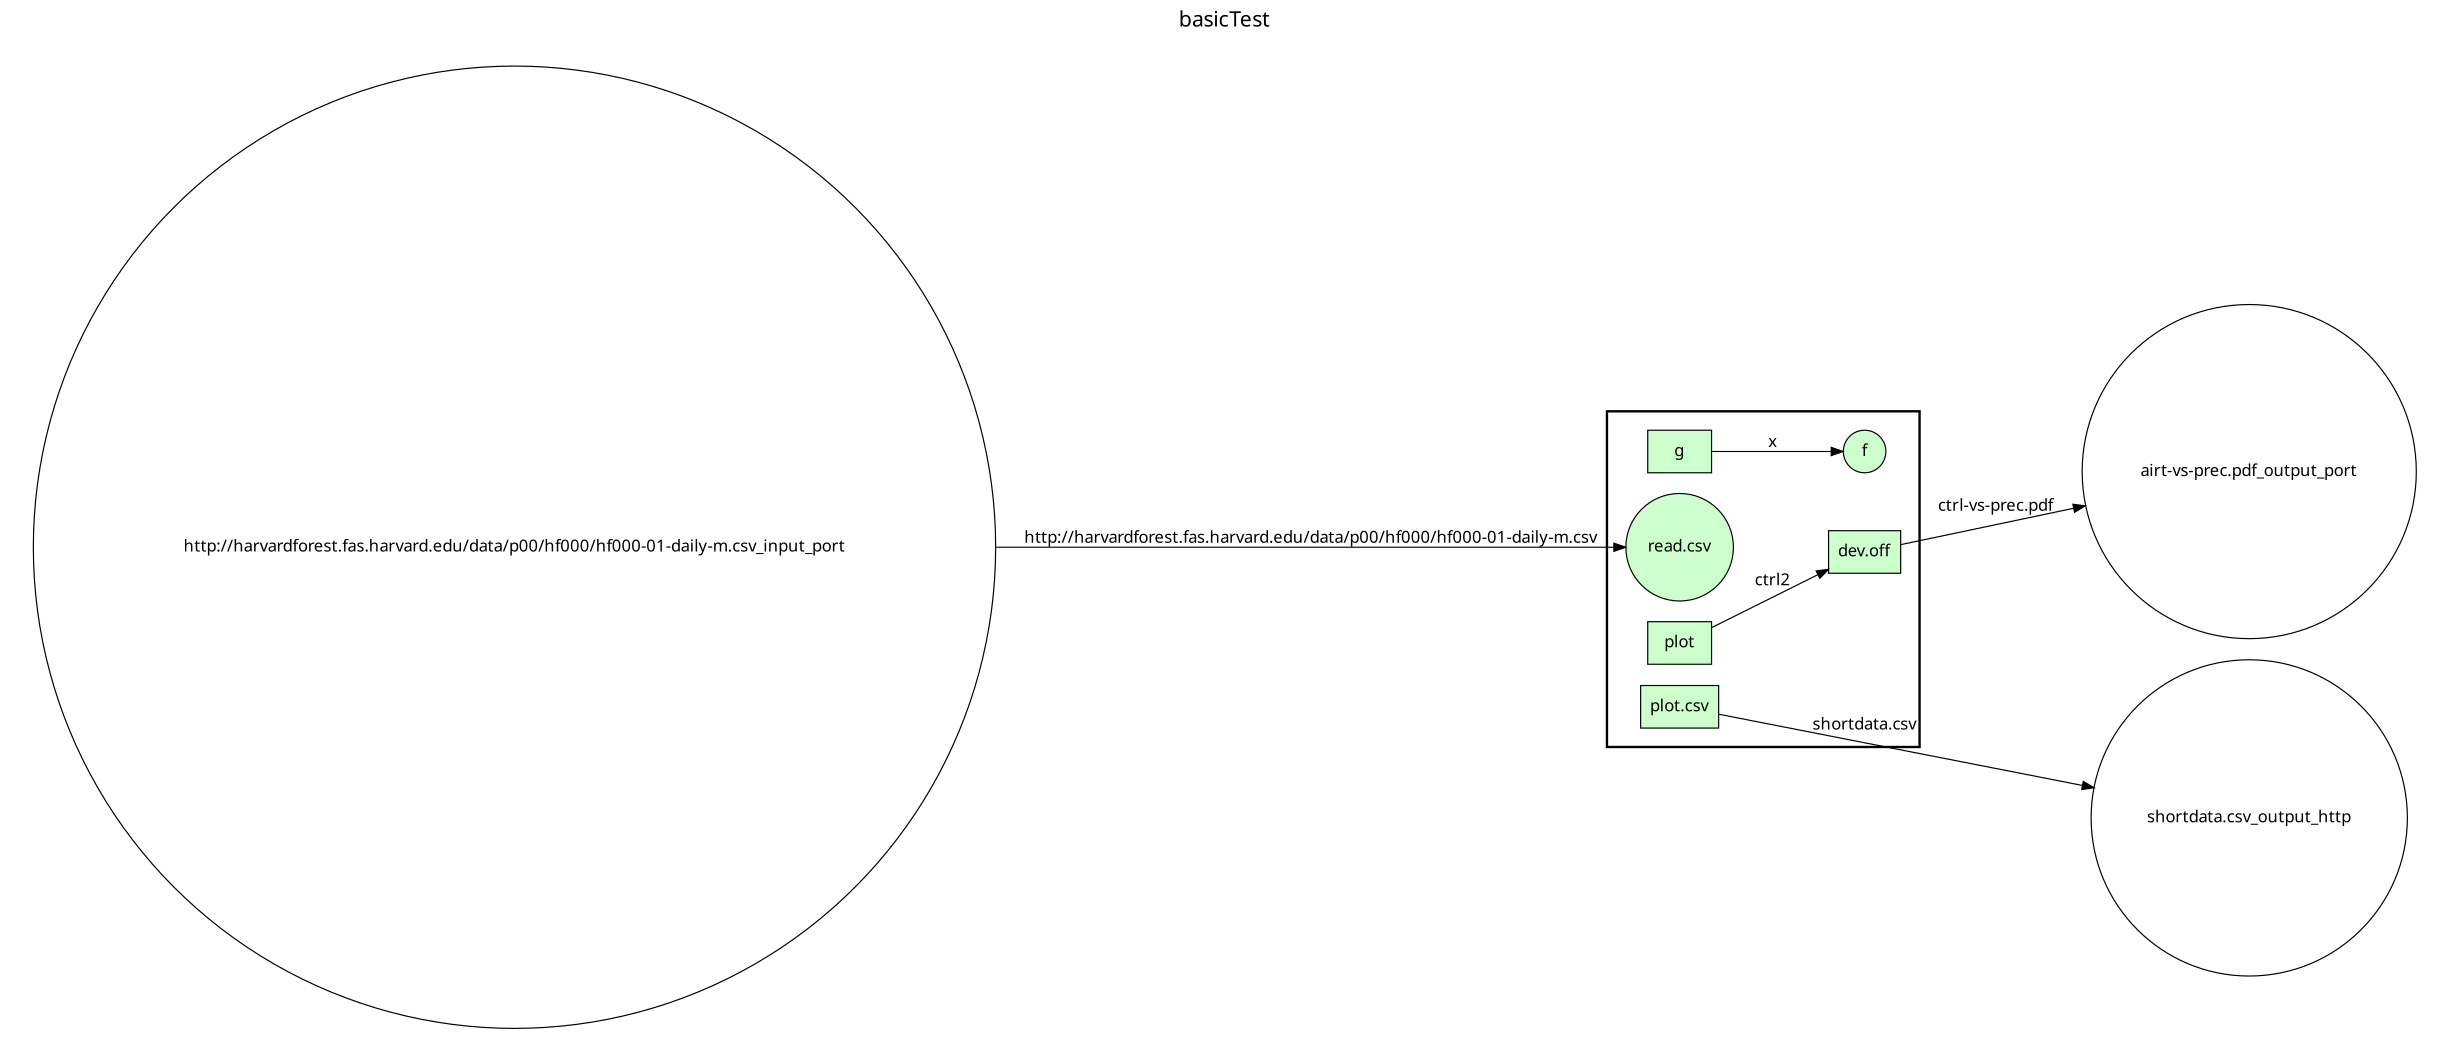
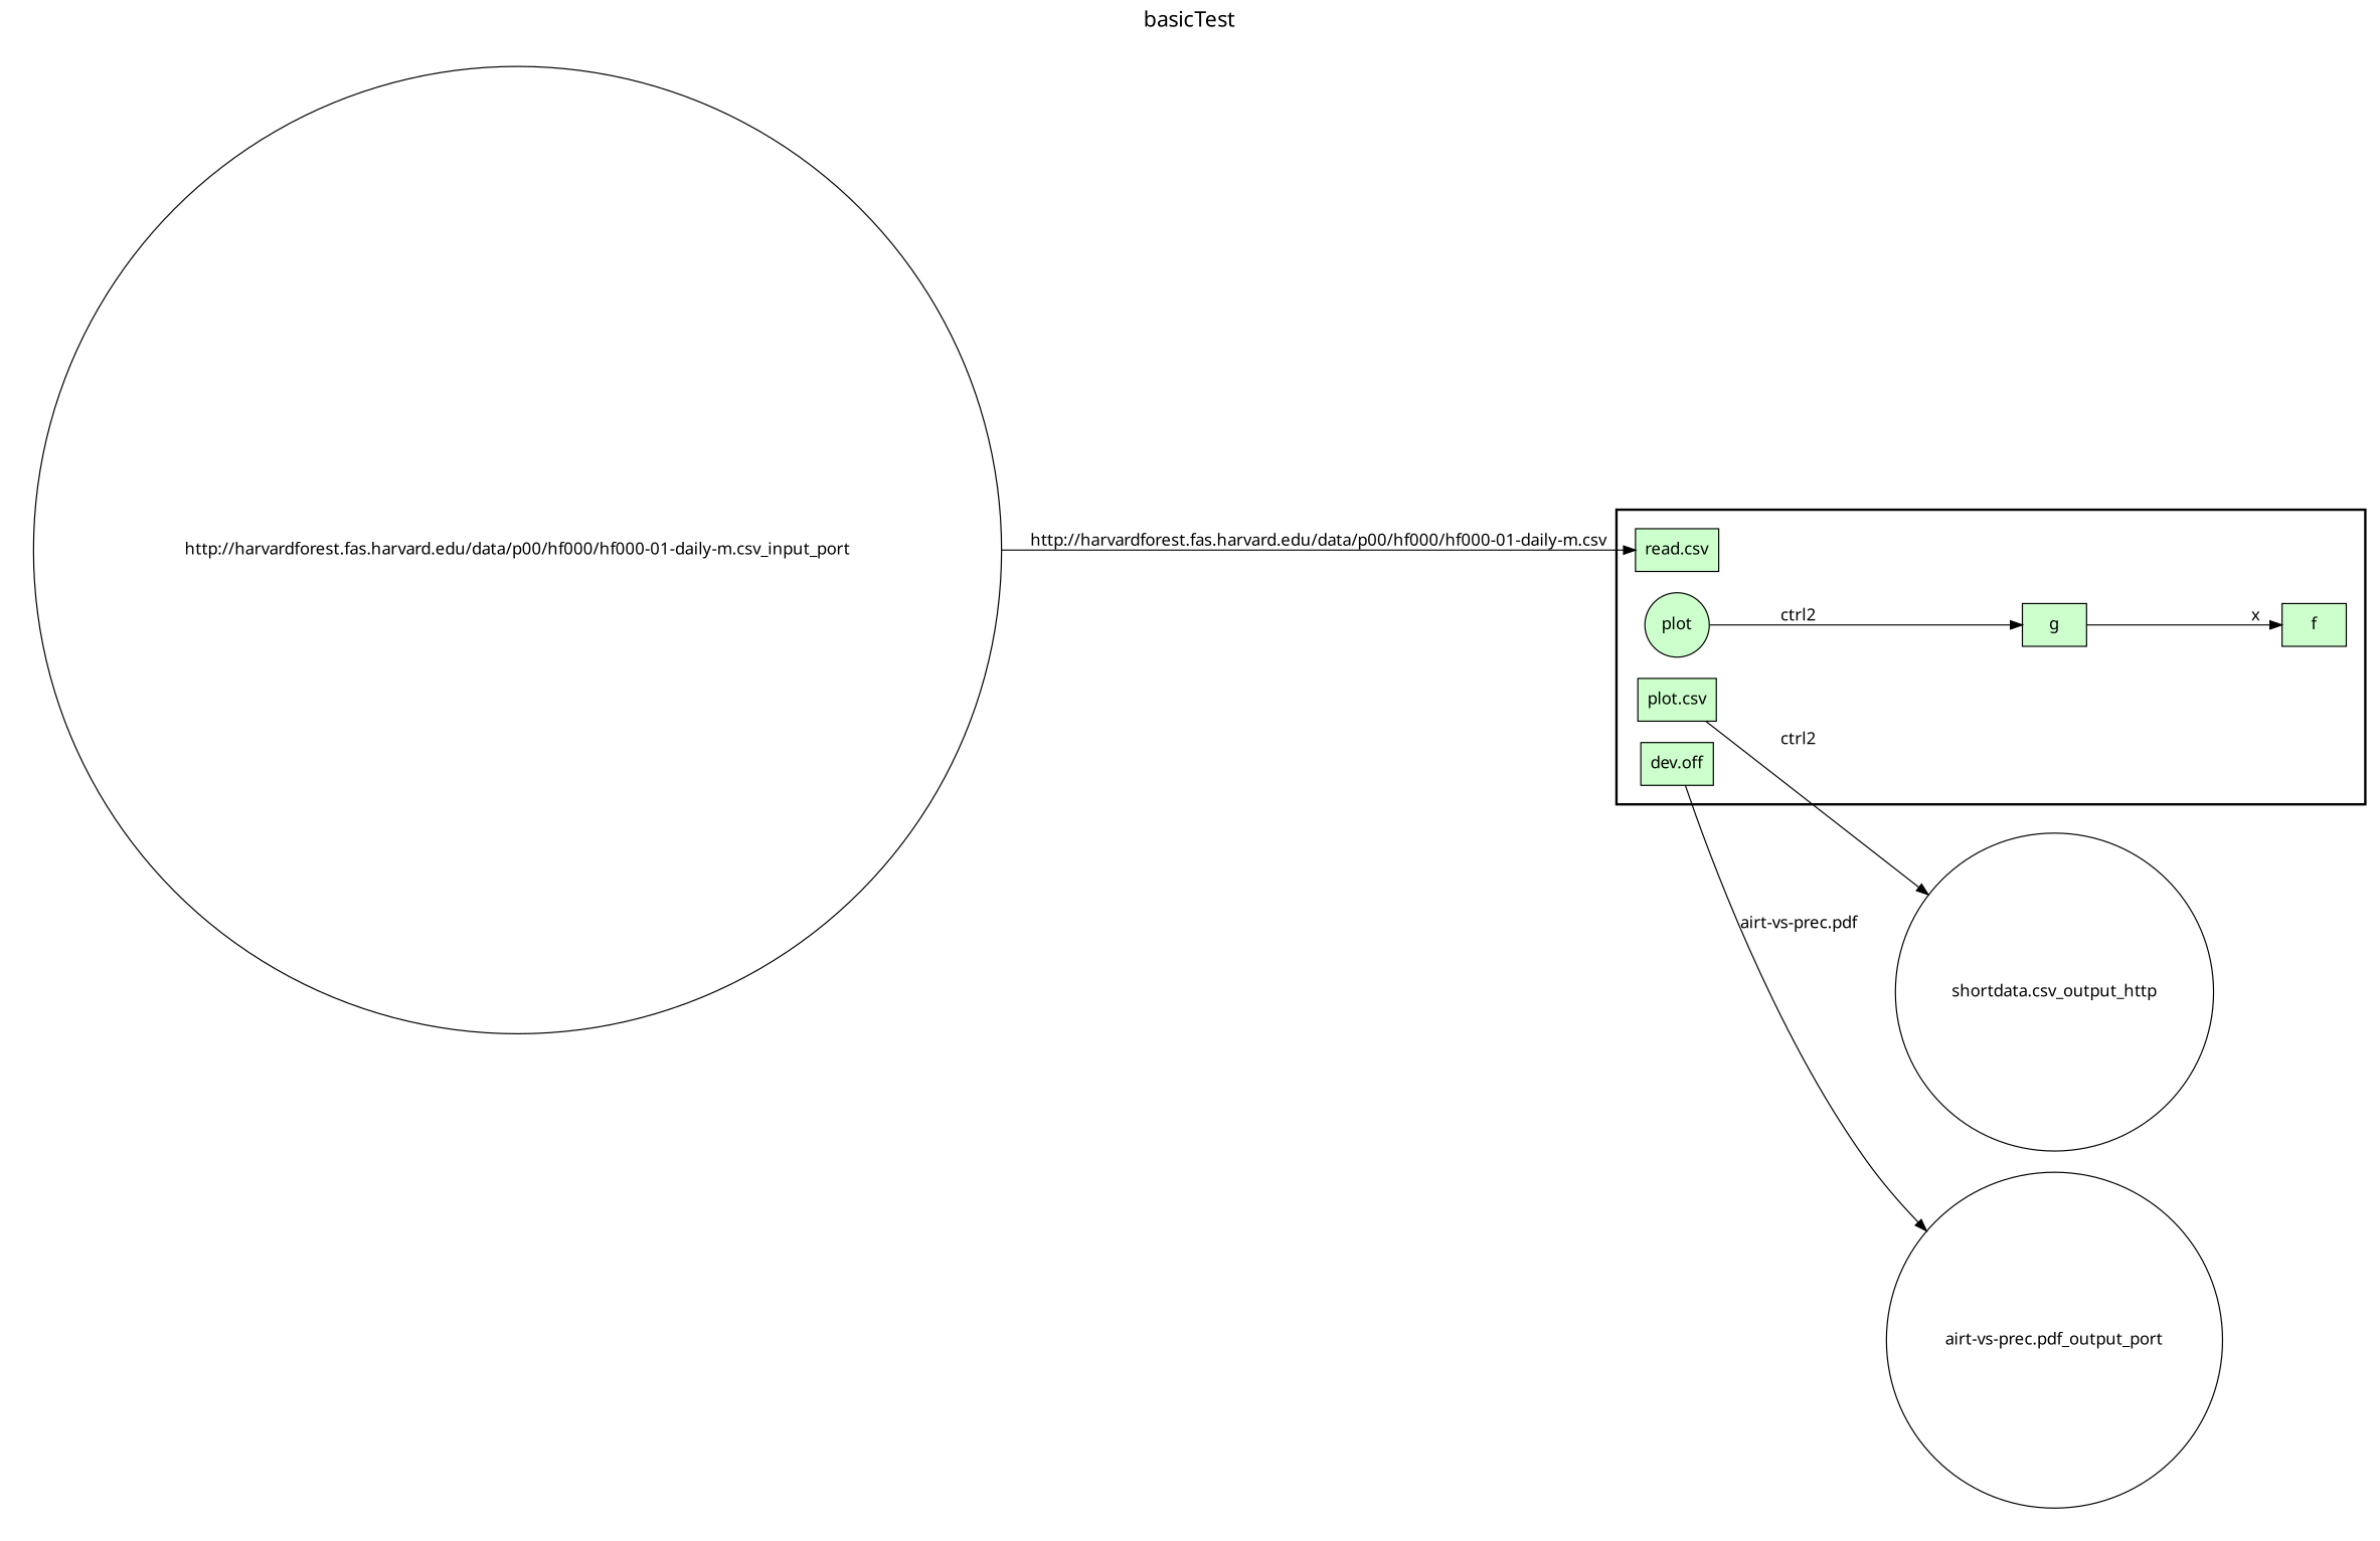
  digraph {
    fontname="Noto Sans"
    fontsize=18
    label=basicTest
    labelloc=t
    rankdir=LR
    node [fillcolor="#CCFFCC" fontname="Noto Sans" peripheries=1 shape=box style=filled]
    edge [fontname="Noto Sans"]
-   f [shape=circle]
+   f
    g
-   "read.csv" [shape=circle]
+   "read.csv"
    n4 [label="plot.csv"]
-   plot
+   plot [shape=circle]
    "dev.off"
    "http://harvardforest.fas.harvard.edu/data/p00/hf000/hf000-01-daily-m.csv_input_port" [fillcolor="#FFFFFF" shape=circle width=0.2]
    n8 [fillcolor="#FFFFFF" label="shortdata.csv_output_http" shape=circle width=0.2]
    "airt-vs-prec.pdf_output_port" [fillcolor="#FFFFFF" shape=circle width=0.2]
    subgraph cluster_1 {
      color=black
      label=""
      penwidth=2
      subgraph cluster_2 {
        color=white
        label=""
        penwidth=2
        f
        g
        "read.csv"
        n4
        plot
        "dev.off"
      }
    }
    subgraph cluster_3 {
      color=white
      label=""
      subgraph cluster_4 {
        color=white
        label=""
        "http://harvardforest.fas.harvard.edu/data/p00/hf000/hf000-01-daily-m.csv_input_port"
      }
    }
    subgraph cluster_5 {
      color=white
      label=""
      subgraph cluster_6 {
        color=white
        label=""
        n8
        "airt-vs-prec.pdf_output_port"
      }
    }
    g -> f [label=x]
-   n4 -> n8 [label="shortdata.csv"]
-   plot -> "dev.off" [label=ctrl2]
-   "dev.off" -> "airt-vs-prec.pdf_output_port" [label="ctrl-vs-prec.pdf"]
+   n4 -> n8 [label=ctrl2]
+   plot -> g [label=ctrl2]
+   "dev.off" -> "airt-vs-prec.pdf_output_port" [label="airt-vs-prec.pdf"]
    "http://harvardforest.fas.harvard.edu/data/p00/hf000/hf000-01-daily-m.csv_input_port" -> "read.csv" [label="http://harvardforest.fas.harvard.edu/data/p00/hf000/hf000-01-daily-m.csv"]
  }
